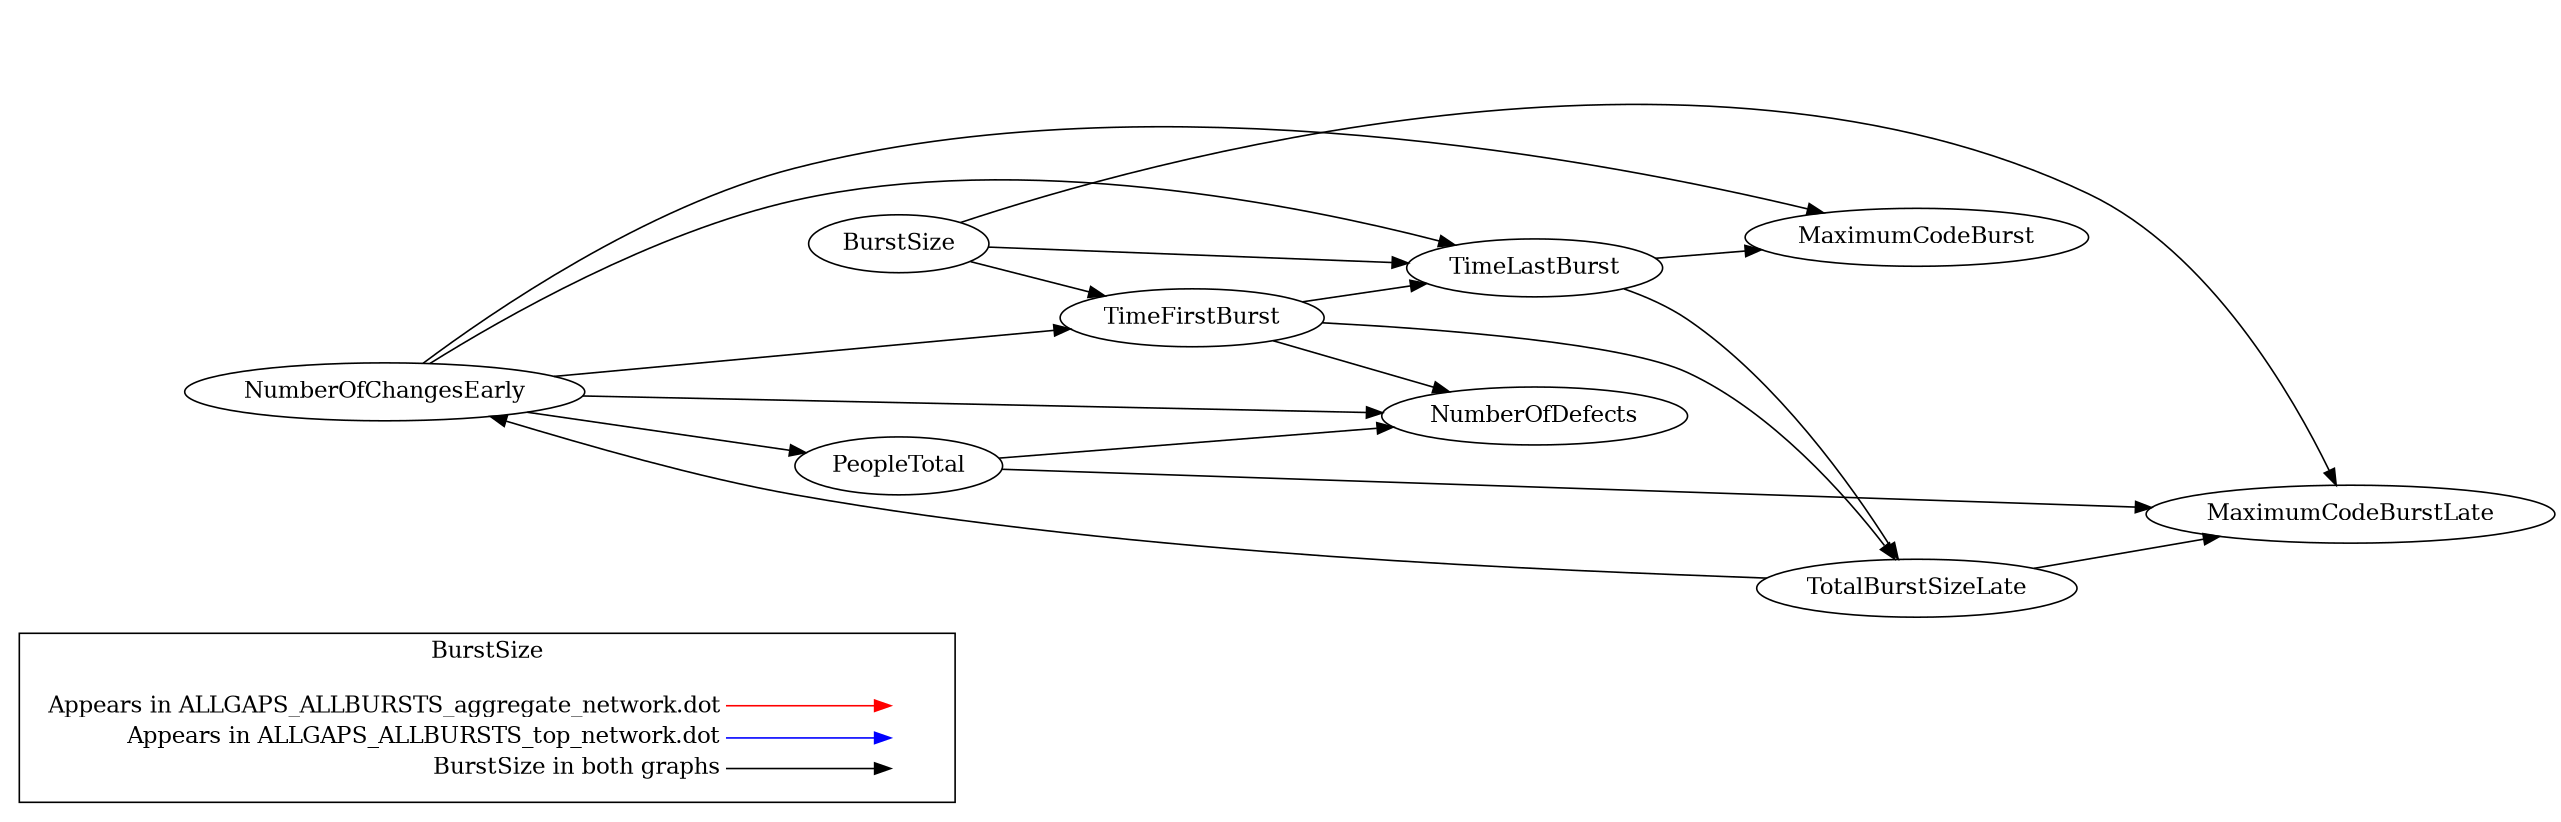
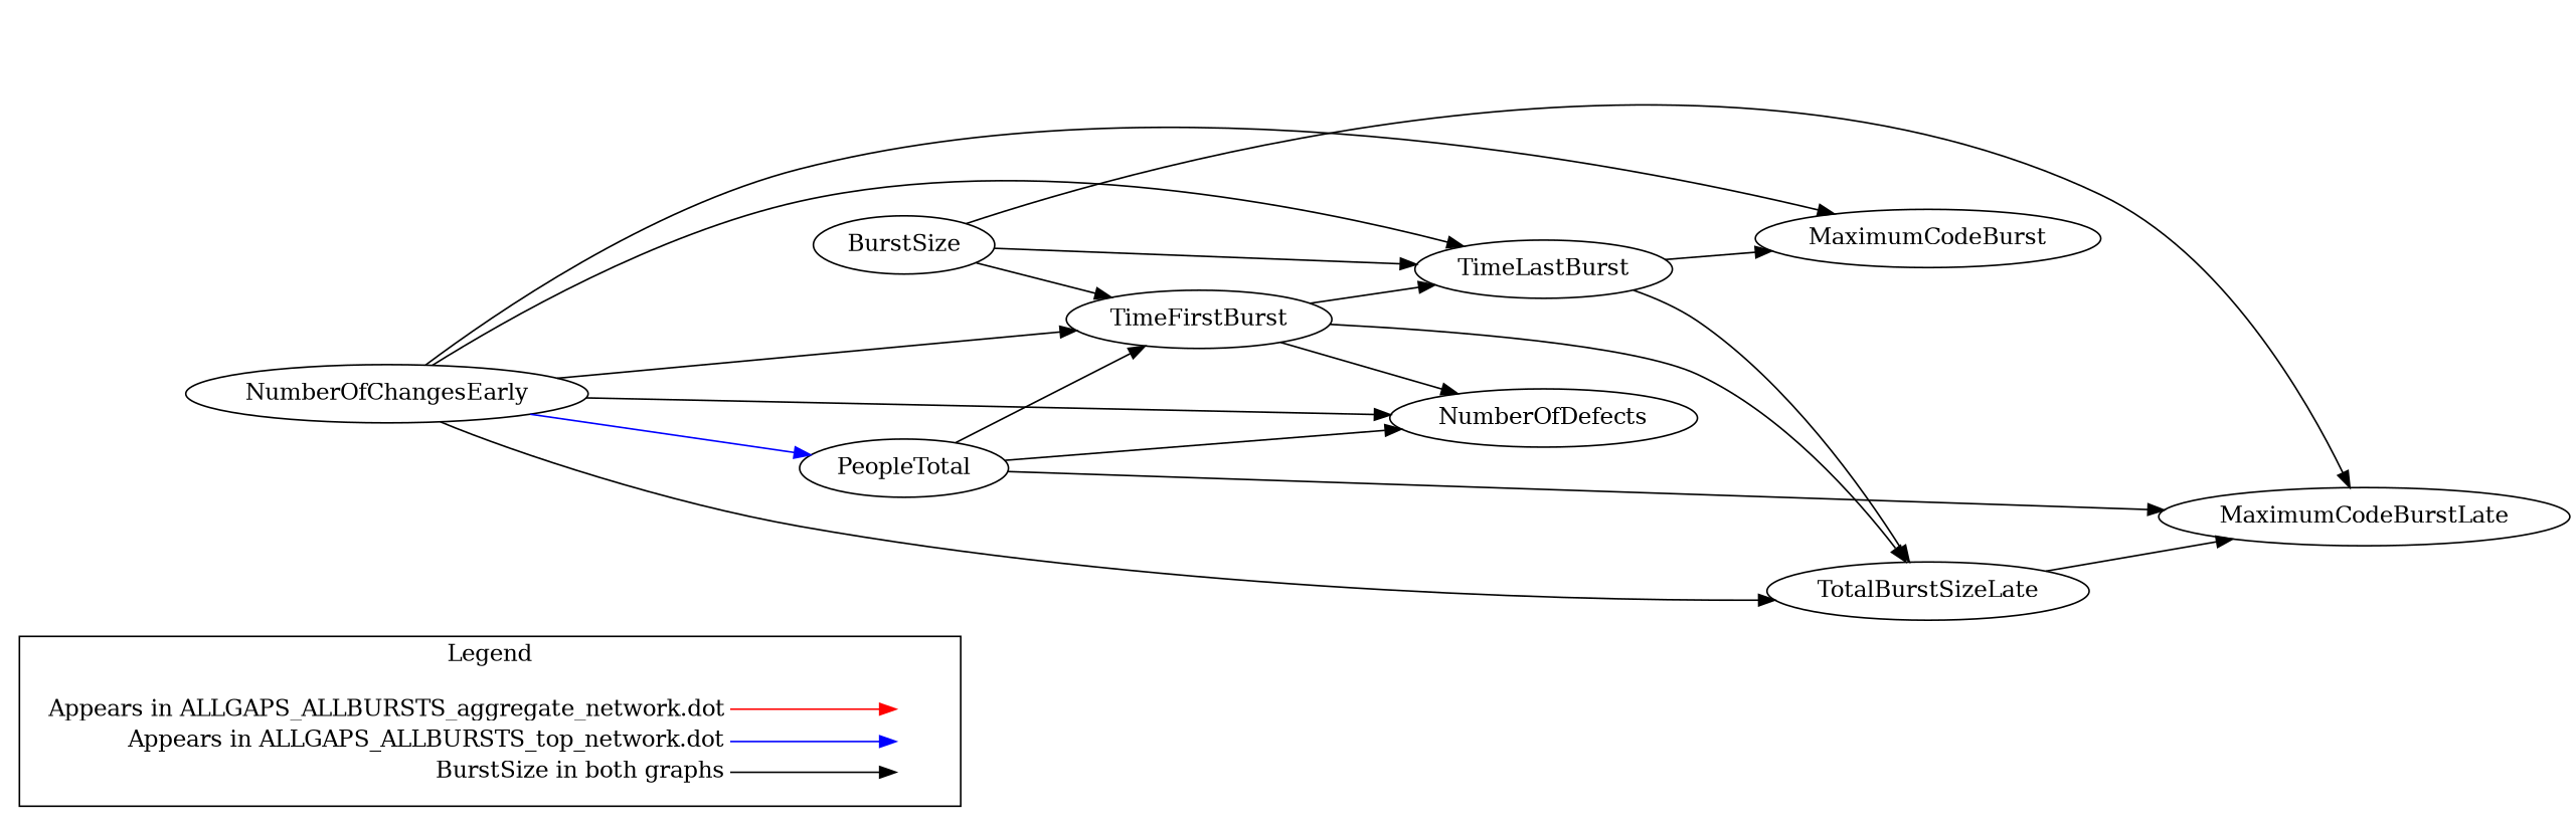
  digraph {
    rankdir=LR
    edge [color=black]
    n1 [label=<<table border="0" cellpadding="2" cellspacing="0" cellborder="0">       <tr><td align="right" port="i1">Appears in ALLGAPS_ALLBURSTS_aggregate_network.dot</td></tr>       <tr><td align="right" port="i2">Appears in ALLGAPS_ALLBURSTS_top_network.dot</td></tr>       <tr><td align="right" port="i3">BurstSize in both graphs</td></tr>       </table>> shape=plaintext]
    n2 [label=<<table border="0" cellpadding="2" cellspacing="0" cellborder="0">       <tr><td port="i1">&nbsp;</td></tr>       <tr><td port="i2">&nbsp;</td></tr>       <tr><td port="i3">&nbsp;</td></tr>       </table>> shape=plaintext]
    NumberOfChangesEarly
    MaximumCodeBurst
    NumberOfDefects
    TotalBurstSizeLate
    TimeLastBurst
    TimeFirstBurst
    PeopleTotal
    MaximumCodeBurstLate
    BurstSize
    subgraph cluster_1 {
-     label=BurstSize
+     label=Legend
      n1
      n2
    }
    n1 -> n2 [color=red headport="i1:w" tailport="i1:e"]
    n1 -> n2 [color=blue headport="i2:w" tailport="i2:e"]
    n1 -> n2 [headport="i3:w" tailport="i3:e"]
    NumberOfChangesEarly -> MaximumCodeBurst
    NumberOfChangesEarly -> NumberOfDefects
-   TotalBurstSizeLate -> NumberOfChangesEarly
+   NumberOfChangesEarly -> TotalBurstSizeLate
    NumberOfChangesEarly -> TimeLastBurst
    NumberOfChangesEarly -> TimeFirstBurst
-   NumberOfChangesEarly -> PeopleTotal
+   NumberOfChangesEarly -> PeopleTotal [color=blue]
    TotalBurstSizeLate -> MaximumCodeBurstLate
    TimeLastBurst -> MaximumCodeBurst
    TimeLastBurst -> TotalBurstSizeLate
    TimeFirstBurst -> NumberOfDefects
    TimeFirstBurst -> TotalBurstSizeLate
    TimeFirstBurst -> TimeLastBurst
    PeopleTotal -> NumberOfDefects
+   PeopleTotal -> TimeFirstBurst
    PeopleTotal -> MaximumCodeBurstLate
    BurstSize -> TimeLastBurst
    BurstSize -> TimeFirstBurst
    BurstSize -> MaximumCodeBurstLate
  }
